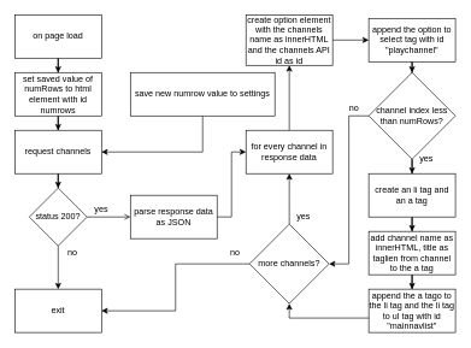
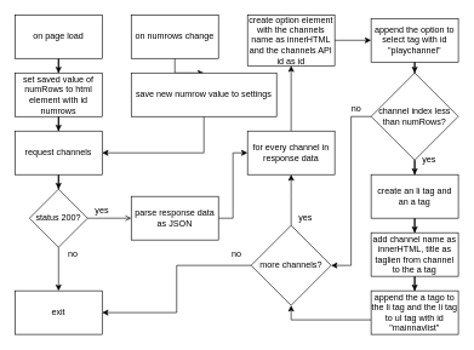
  <mxCell id="0" />
  <mxCell id="1" parent="0" />
  <mxCell id="2" value="" style="edgeStyle=orthogonalEdgeStyle;rounded=0;orthogonalLoop=1;jettySize=auto;html=1;exitX=0.5;exitY=1;exitDx=0;exitDy=0;" parent="1" source="35" target="5" edge="1"><mxGeometry relative="1" as="geometry"><mxPoint x="110" y="245" as="sourcePoint" /></mxGeometry></mxCell>
  <mxCell id="3" value="" style="edgeStyle=orthogonalEdgeStyle;rounded=0;orthogonalLoop=1;jettySize=auto;html=1;" parent="1" source="5" target="6" edge="1"><mxGeometry relative="1" as="geometry" /></mxCell>
  <mxCell id="4" style="edgeStyle=orthogonalEdgeStyle;rounded=0;orthogonalLoop=1;jettySize=auto;html=1;entryX=0;entryY=0.5;entryDx=0;entryDy=0;endArrow=open;" edge="1" parent="1" source="5" target="8"><mxGeometry relative="1" as="geometry" /></mxCell>
  <mxCell id="5" value="status 200?" style="rhombus;whiteSpace=wrap;html=1;" parent="1" vertex="1"><mxGeometry x="40" y="260" width="80" height="80" as="geometry" /></mxCell>
  <mxCell id="6" value="exit" style="whiteSpace=wrap;html=1;" parent="1" vertex="1"><mxGeometry x="20" y="400" width="120" height="60" as="geometry" /></mxCell>
  <mxCell id="7" value="" style="edgeStyle=orthogonalEdgeStyle;rounded=0;orthogonalLoop=1;jettySize=auto;html=1;entryX=0;entryY=0.5;entryDx=0;entryDy=0;exitX=1;exitY=0.5;exitDx=0;exitDy=0;" parent="1" source="8" target="10" edge="1"><mxGeometry relative="1" as="geometry" /></mxCell>
  <mxCell id="8" value="parse response data as JSON" style="whiteSpace=wrap;html=1;" parent="1" vertex="1"><mxGeometry x="180" y="270" width="120" height="60" as="geometry" /></mxCell>
  <mxCell id="9" value="" style="edgeStyle=orthogonalEdgeStyle;rounded=0;orthogonalLoop=1;jettySize=auto;html=1;" parent="1" source="10" target="12" edge="1"><mxGeometry relative="1" as="geometry" /></mxCell>
  <mxCell id="10" value="for every channel in response data" style="whiteSpace=wrap;html=1;" parent="1" vertex="1"><mxGeometry x="340" y="180" width="120" height="60" as="geometry" /></mxCell>
  <mxCell id="11" value="" style="edgeStyle=orthogonalEdgeStyle;rounded=0;orthogonalLoop=1;jettySize=auto;html=1;exitX=1;exitY=0.5;exitDx=0;exitDy=0;" parent="1" source="12" target="14" edge="1"><mxGeometry relative="1" as="geometry"><mxPoint x="460" y="130" as="sourcePoint" /></mxGeometry></mxCell>
  <mxCell id="12" value="create option element with the channels name as innerHTML and the channels API id as id" style="whiteSpace=wrap;html=1;" parent="1" vertex="1"><mxGeometry x="340" y="20" width="120" height="70" as="geometry" /></mxCell>
  <mxCell id="13" value="" style="edgeStyle=orthogonalEdgeStyle;rounded=0;orthogonalLoop=1;jettySize=auto;html=1;" edge="1" parent="1" source="14" target="34"><mxGeometry relative="1" as="geometry" /></mxCell>
  <mxCell id="14" value="append the option to select tag with id &quot;playchannel&quot;" style="whiteSpace=wrap;html=1;" parent="1" vertex="1"><mxGeometry x="510" y="25" width="120" height="60" as="geometry" /></mxCell>
  <mxCell id="15" value="" style="edgeStyle=orthogonalEdgeStyle;rounded=0;orthogonalLoop=1;jettySize=auto;html=1;" parent="1" source="16" target="18" edge="1"><mxGeometry relative="1" as="geometry" /></mxCell>
  <mxCell id="16" value="create an li tag and an a tag" style="whiteSpace=wrap;html=1;" parent="1" vertex="1"><mxGeometry x="510" y="240" width="120" height="60" as="geometry" /></mxCell>
  <mxCell id="17" value="" style="edgeStyle=orthogonalEdgeStyle;rounded=0;orthogonalLoop=1;jettySize=auto;html=1;" parent="1" source="18" target="20" edge="1"><mxGeometry relative="1" as="geometry" /></mxCell>
  <mxCell id="18" value="add channel name as innerHTML, title as taglien from channel to the a tag" style="whiteSpace=wrap;html=1;" parent="1" vertex="1"><mxGeometry x="510" y="320" width="120" height="60" as="geometry" /></mxCell>
  <mxCell id="19" style="edgeStyle=orthogonalEdgeStyle;rounded=0;orthogonalLoop=1;jettySize=auto;html=1;entryX=0.5;entryY=1;entryDx=0;entryDy=0;" edge="1" parent="1" source="20" target="23"><mxGeometry relative="1" as="geometry"><Array as="points"><mxPoint x="400" y="440" /></Array></mxGeometry></mxCell>
  <mxCell id="20" value="append the a tago to the li tag and the li tag to ul tag with id &quot;mainnavlist&quot;" style="whiteSpace=wrap;html=1;" parent="1" vertex="1"><mxGeometry x="510" y="400" width="120" height="60" as="geometry" /></mxCell>
  <mxCell id="21" style="edgeStyle=orthogonalEdgeStyle;rounded=0;orthogonalLoop=1;jettySize=auto;html=1;entryX=0.5;entryY=1;entryDx=0;entryDy=0;" edge="1" parent="1" source="23" target="10"><mxGeometry relative="1" as="geometry"><Array as="points"><mxPoint x="400" y="270" /><mxPoint x="400" y="270" /></Array></mxGeometry></mxCell>
  <mxCell id="22" style="edgeStyle=orthogonalEdgeStyle;rounded=0;orthogonalLoop=1;jettySize=auto;html=1;entryX=1;entryY=0.5;entryDx=0;entryDy=0;" edge="1" parent="1" source="23" target="6"><mxGeometry relative="1" as="geometry" /></mxCell>
  <mxCell id="23" value="more channels?" style="rhombus;whiteSpace=wrap;html=1;" parent="1" vertex="1"><mxGeometry x="345" y="310" width="110" height="110" as="geometry" /></mxCell>
  <mxCell id="24" value="" style="edgeStyle=orthogonalEdgeStyle;rounded=0;orthogonalLoop=1;jettySize=auto;html=1;" parent="1" source="25" target="31" edge="1"><mxGeometry relative="1" as="geometry" /></mxCell>
  <mxCell id="25" value="on page load" style="rounded=0;whiteSpace=wrap;html=1;" parent="1" vertex="1"><mxGeometry x="20" y="20" width="120" height="60" as="geometry" /></mxCell>
+ <mxCell id="26" value="" style="edgeStyle=orthogonalEdgeStyle;rounded=0;orthogonalLoop=1;jettySize=auto;html=1;" parent="1" source="27" target="29" edge="1"><mxGeometry relative="1" as="geometry" /></mxCell>
+ <mxCell id="27" value="on numrows change" style="rounded=0;whiteSpace=wrap;html=1;" parent="1" vertex="1"><mxGeometry x="180" y="20" width="120" height="60" as="geometry" /></mxCell>
  <mxCell id="28" style="edgeStyle=orthogonalEdgeStyle;rounded=0;orthogonalLoop=1;jettySize=auto;html=1;entryX=1;entryY=0.5;entryDx=0;entryDy=0;exitX=0.5;exitY=1;exitDx=0;exitDy=0;" edge="1" parent="1" source="29" target="35"><mxGeometry relative="1" as="geometry"><mxPoint x="110" y="245" as="targetPoint" /></mxGeometry></mxCell>
  <mxCell id="29" value="save new numrow value to settings" style="whiteSpace=wrap;html=1;rounded=0;" parent="1" vertex="1"><mxGeometry x="180" y="100" width="200" height="60" as="geometry" /></mxCell>
  <mxCell id="30" value="" style="edgeStyle=orthogonalEdgeStyle;rounded=0;orthogonalLoop=1;jettySize=auto;html=1;" edge="1" parent="1" source="31" target="35"><mxGeometry relative="1" as="geometry" /></mxCell>
  <mxCell id="31" value="set saved value of numRows to html element with id numrows" style="whiteSpace=wrap;html=1;rounded=0;" parent="1" vertex="1"><mxGeometry x="20" y="100" width="120" height="60" as="geometry" /></mxCell>
  <mxCell id="32" style="edgeStyle=orthogonalEdgeStyle;rounded=0;orthogonalLoop=1;jettySize=auto;html=1;" edge="1" parent="1" source="34" target="16"><mxGeometry relative="1" as="geometry" /></mxCell>
  <mxCell id="33" style="edgeStyle=orthogonalEdgeStyle;rounded=0;orthogonalLoop=1;jettySize=auto;html=1;entryX=1;entryY=0.5;entryDx=0;entryDy=0;" edge="1" parent="1" source="34" target="23"><mxGeometry relative="1" as="geometry" /></mxCell>
  <mxCell id="34" value="channel index less than numRows?" style="rhombus;whiteSpace=wrap;html=1;" vertex="1" parent="1"><mxGeometry x="510" y="100" width="120" height="120" as="geometry" /></mxCell>
  <mxCell id="35" value="request channels" style="whiteSpace=wrap;html=1;rounded=0;" vertex="1" parent="1"><mxGeometry x="20" y="180" width="120" height="60" as="geometry" /></mxCell>
  <mxCell id="36" value="no" style="text;html=1;strokeColor=none;fillColor=none;align=center;verticalAlign=middle;whiteSpace=wrap;rounded=0;" vertex="1" parent="1"><mxGeometry x="305" y="340" width="40" height="20" as="geometry" /></mxCell>
  <mxCell id="37" value="no" style="text;html=1;strokeColor=none;fillColor=none;align=center;verticalAlign=middle;whiteSpace=wrap;rounded=0;" vertex="1" parent="1"><mxGeometry x="80" y="340" width="40" height="20" as="geometry" /></mxCell>
  <mxCell id="38" value="yes" style="text;html=1;strokeColor=none;fillColor=none;align=center;verticalAlign=middle;whiteSpace=wrap;rounded=0;" vertex="1" parent="1"><mxGeometry x="120" y="280" width="40" height="20" as="geometry" /></mxCell>
  <mxCell id="39" value="yes" style="text;html=1;strokeColor=none;fillColor=none;align=center;verticalAlign=middle;whiteSpace=wrap;rounded=0;" vertex="1" parent="1"><mxGeometry x="570" y="210" width="40" height="20" as="geometry" /></mxCell>
  <mxCell id="40" value="no" style="text;html=1;strokeColor=none;fillColor=none;align=center;verticalAlign=middle;whiteSpace=wrap;rounded=0;" vertex="1" parent="1"><mxGeometry x="470" y="140" width="40" height="20" as="geometry" /></mxCell>
  <mxCell id="41" value="yes" style="text;html=1;strokeColor=none;fillColor=none;align=center;verticalAlign=middle;whiteSpace=wrap;rounded=0;" vertex="1" parent="1"><mxGeometry x="400" y="290" width="40" height="20" as="geometry" /></mxCell>
